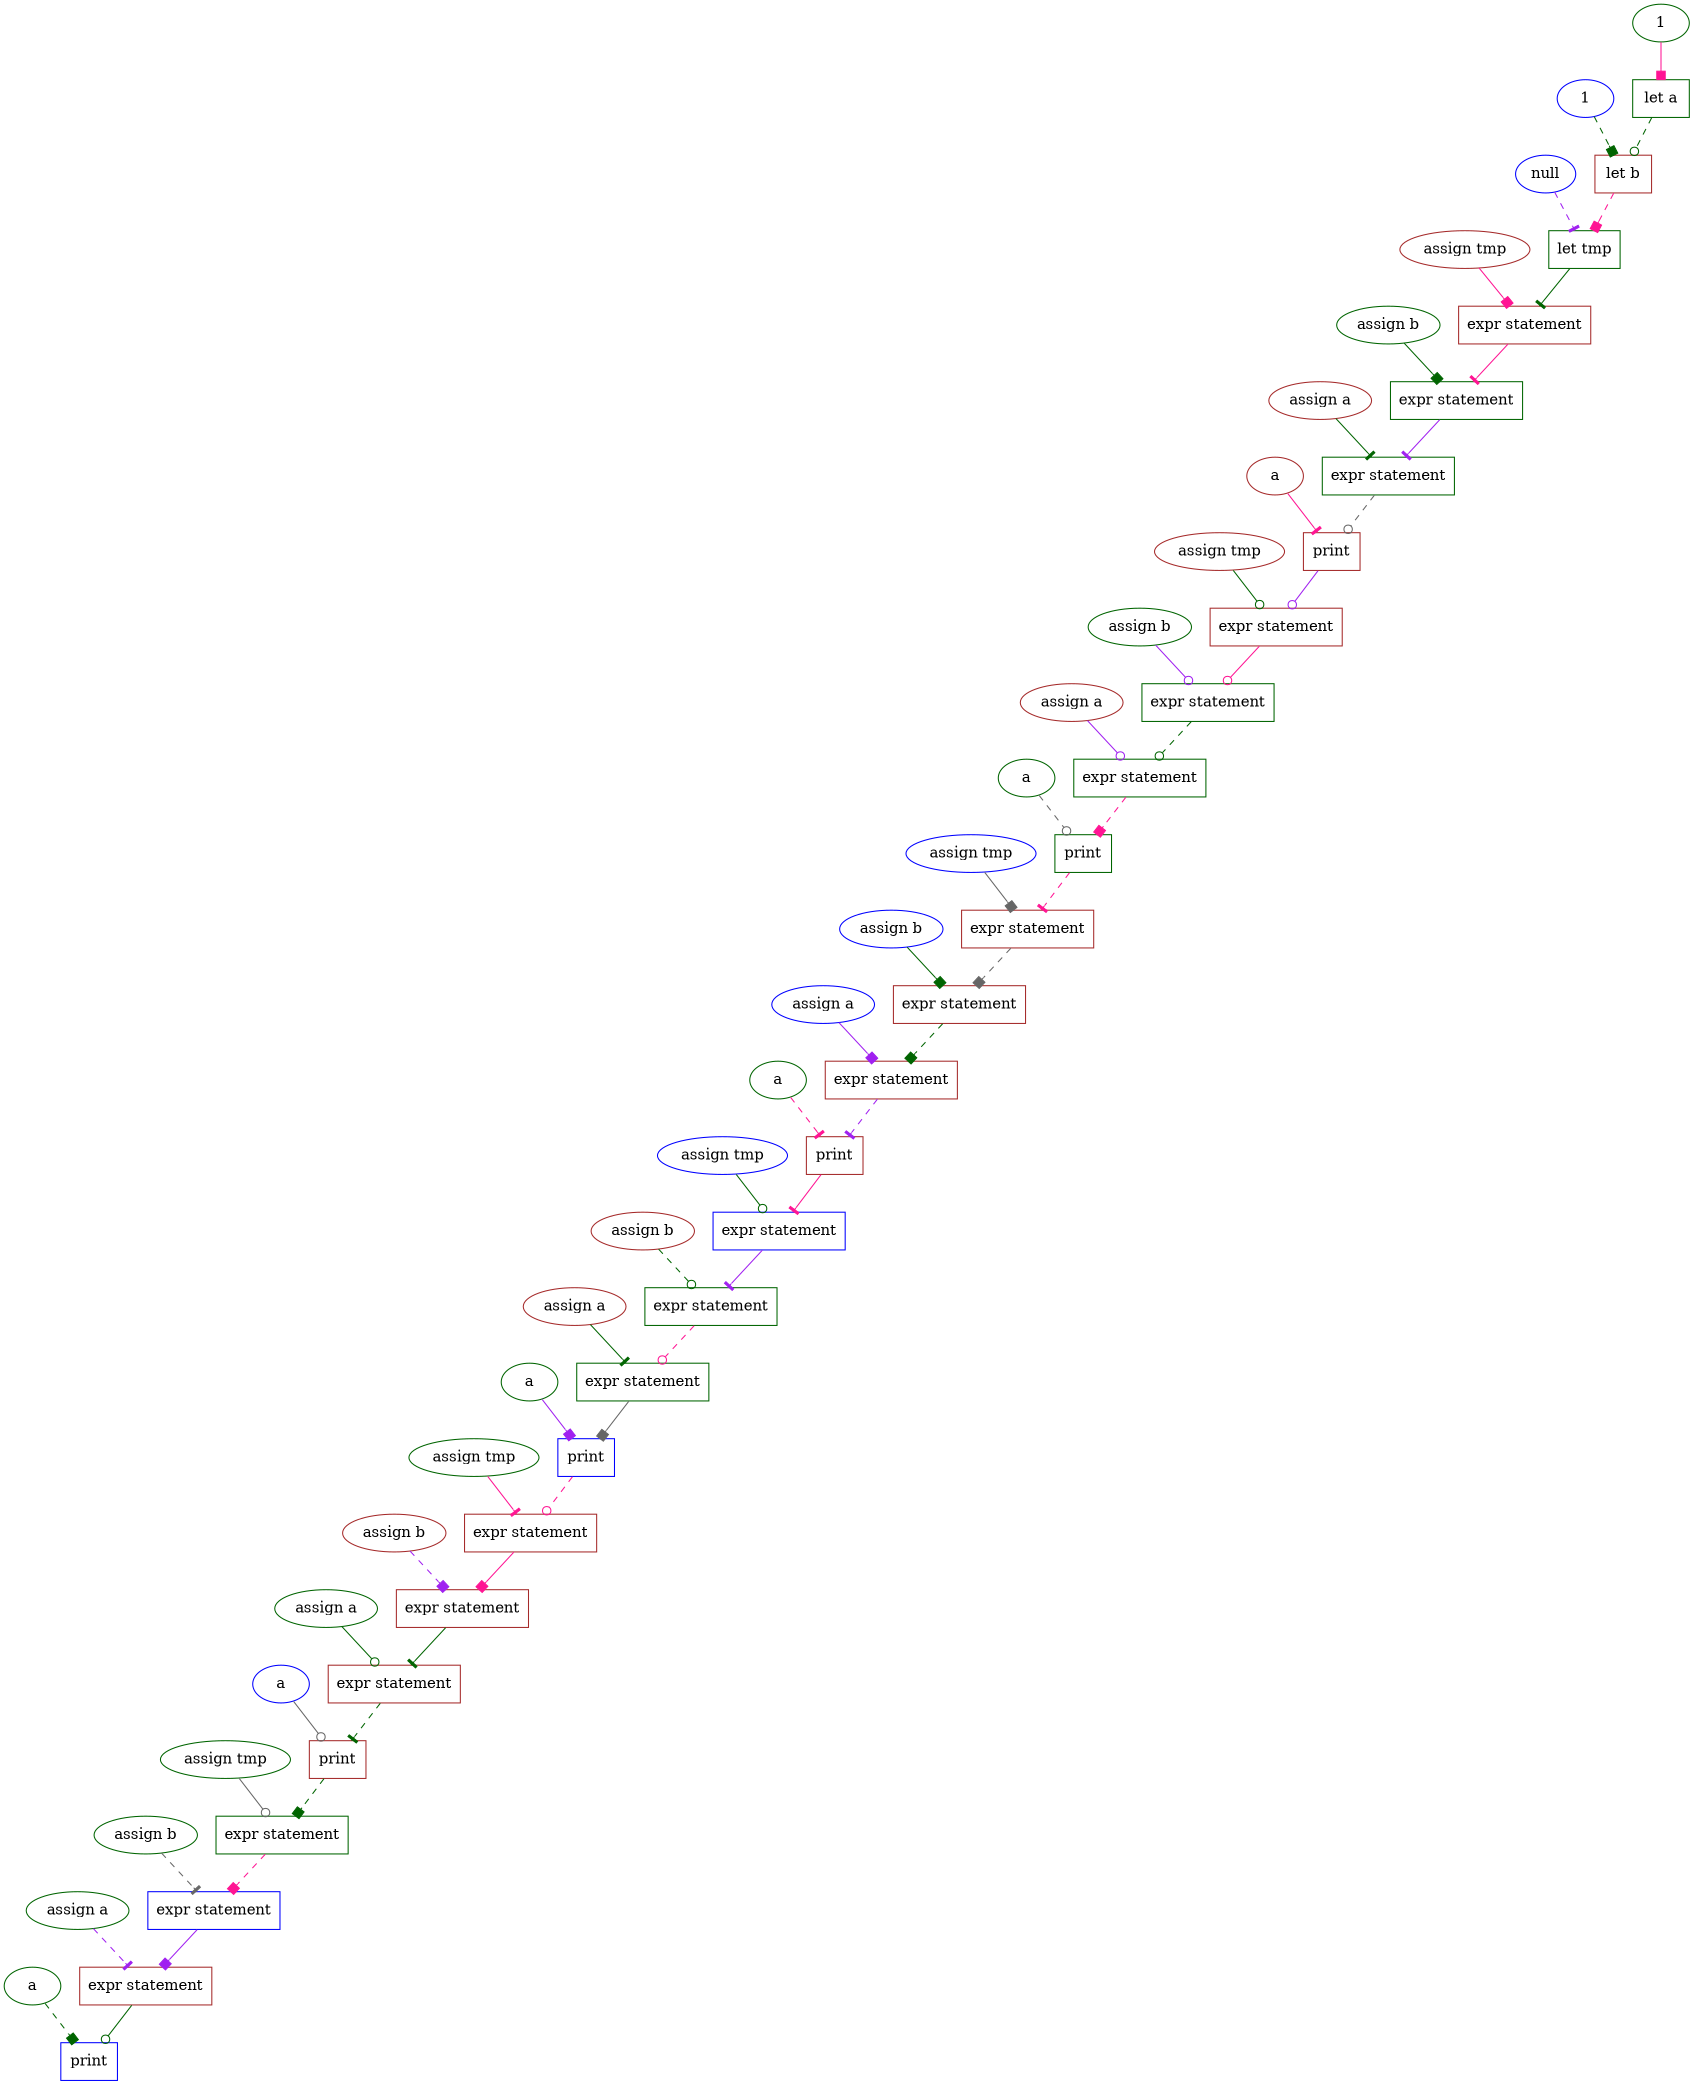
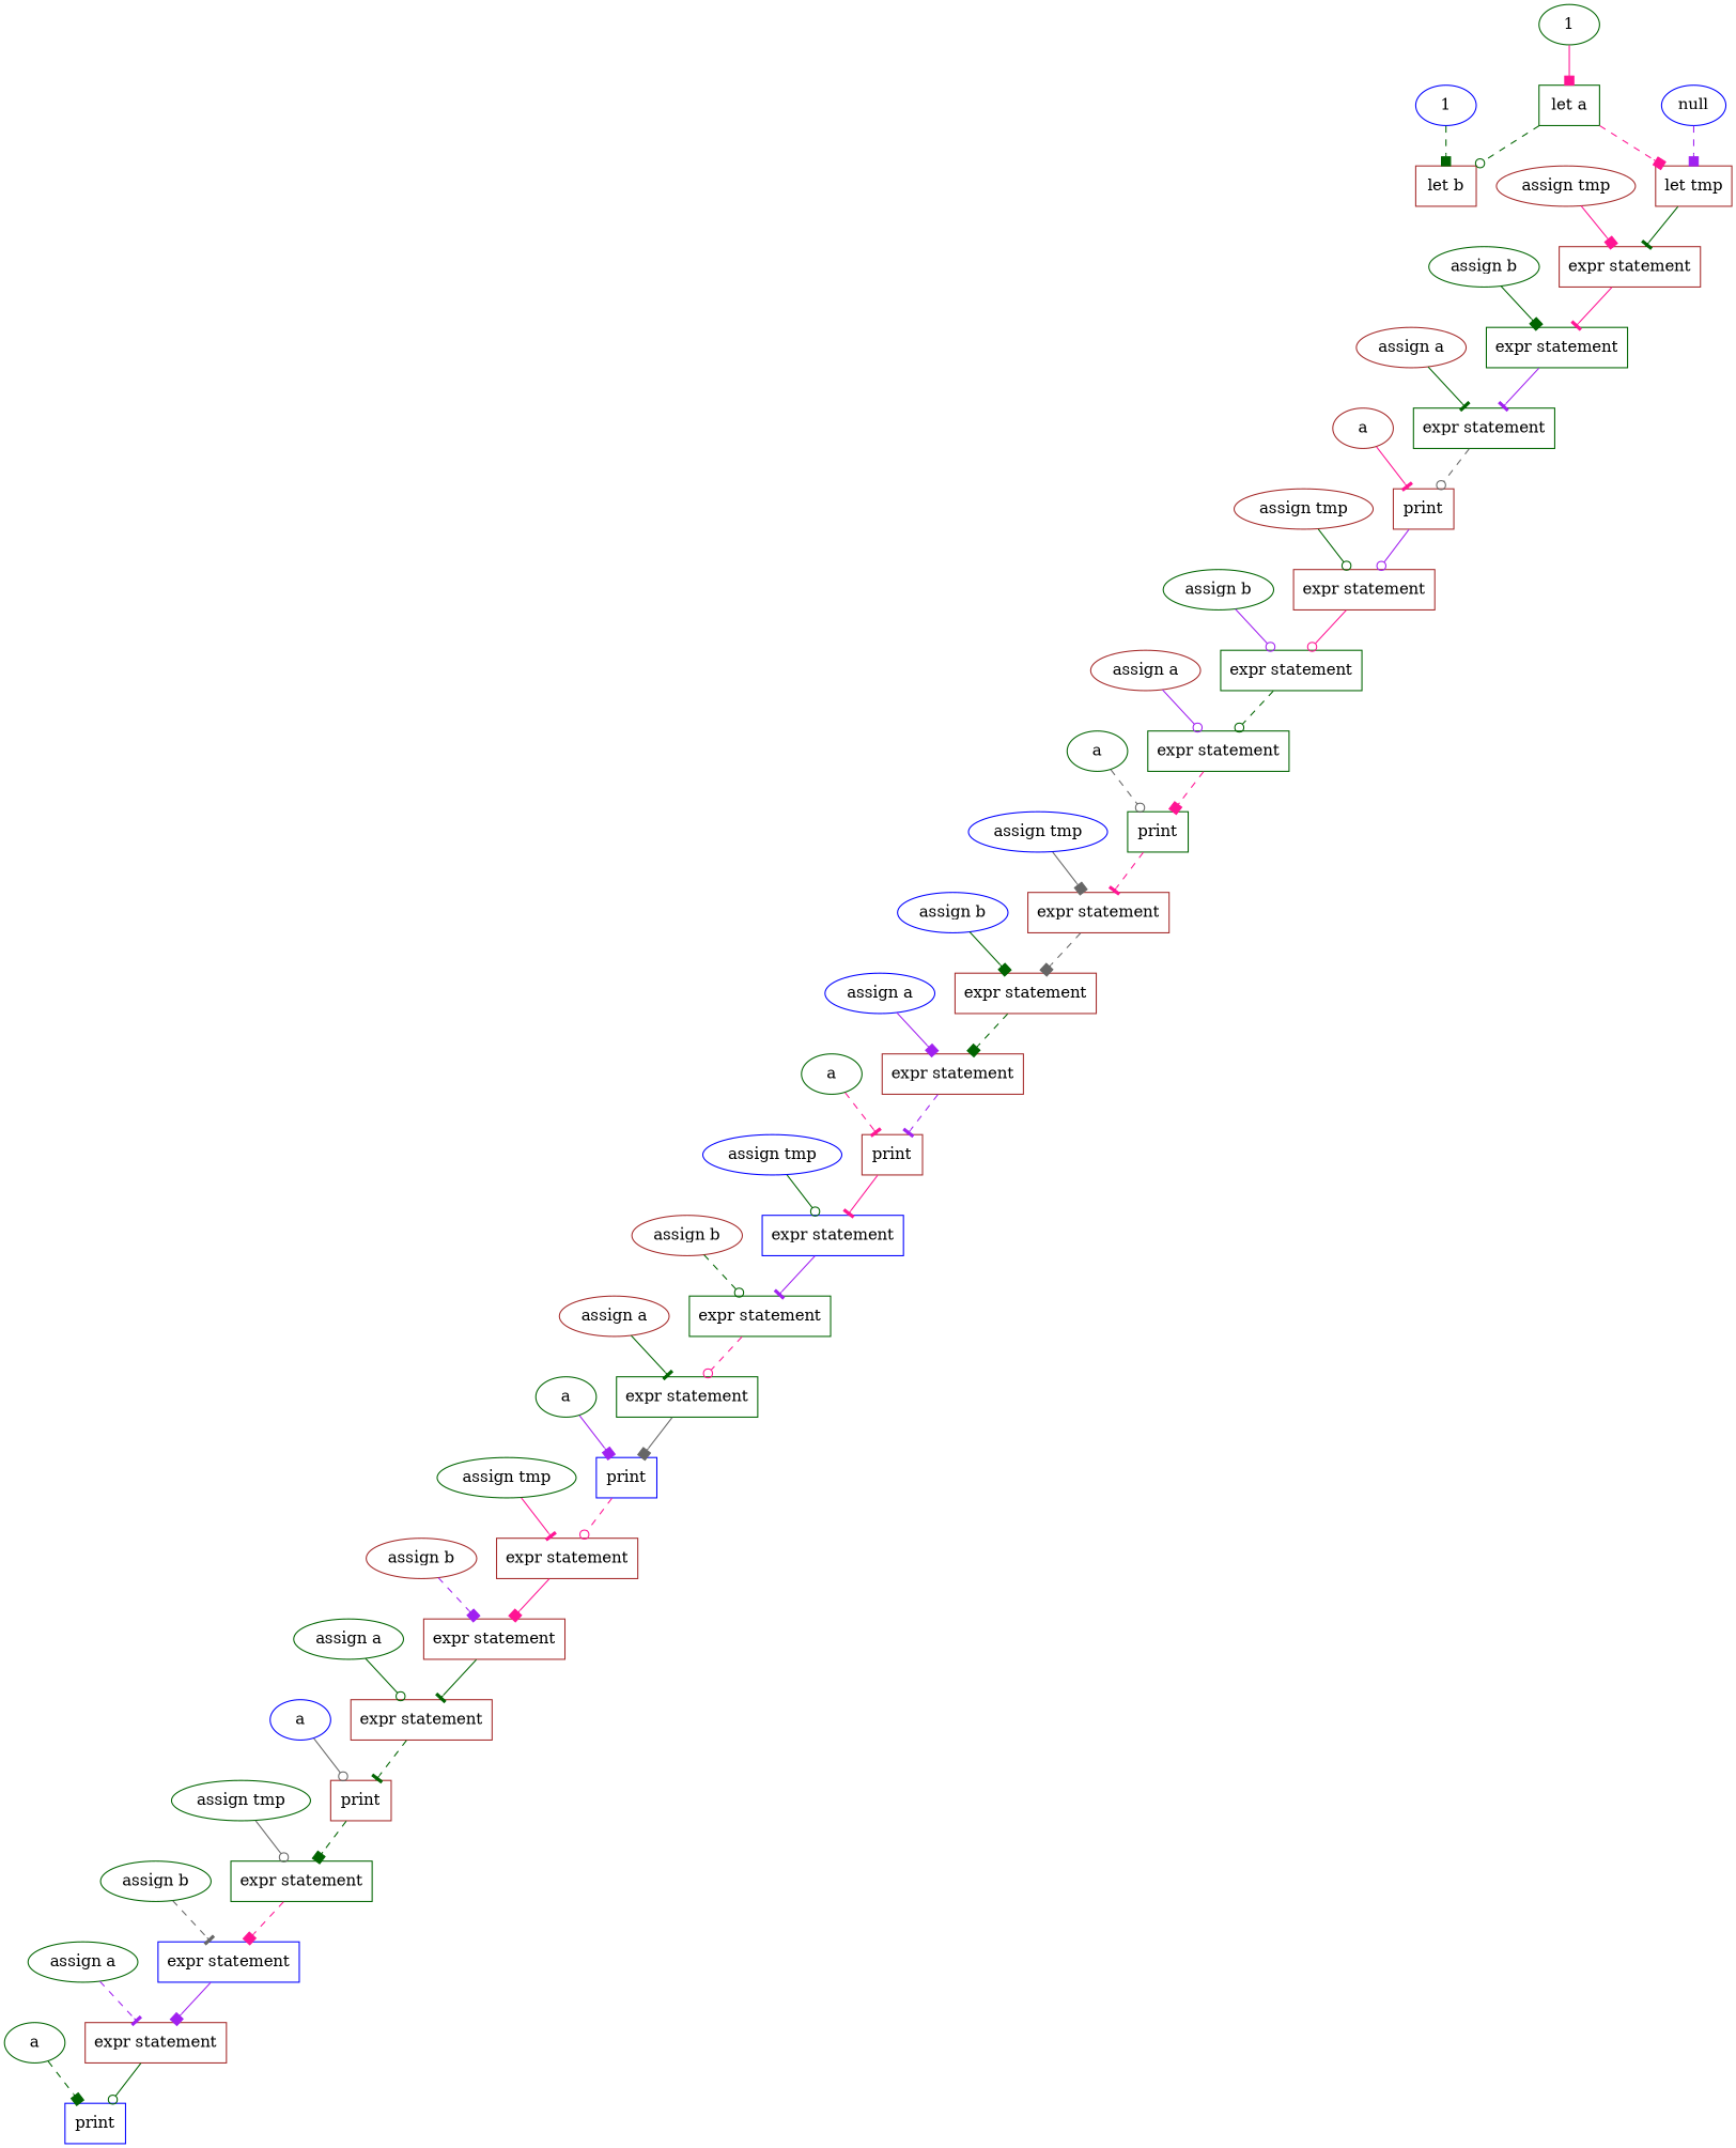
  digraph {
    node [color=darkgreen]
    edge [arrowhead=box color=darkgreen style=solid]
    n1 [label="let a" shape=box]
    n2 [color=brown label="let b" shape=box]
-   n3 [label="let tmp" shape=box]
+   n3 [color=brown label="let tmp" shape=box]
    n4 [label=1]
    n5 [color=brown label="expr statement" shape=box]
    n6 [color=blue label=1]
    n7 [label="expr statement" shape=box]
    n8 [color=blue label=null]
    n9 [label="expr statement" shape=box]
    n10 [color=brown label="assign tmp"]
    n11 [color=brown label=print shape=box]
    n12 [label="assign b"]
    n13 [color=brown label="expr statement" shape=box]
    n14 [color=brown label="assign a"]
    n15 [label="expr statement" shape=box]
    n16 [color=brown label=a]
    n17 [label="expr statement" shape=box]
    n18 [color=brown label="assign tmp"]
    n19 [label=print shape=box]
    n20 [label="assign b"]
    n21 [color=brown label="expr statement" shape=box]
    n22 [color=brown label="assign a"]
    n23 [color=brown label="expr statement" shape=box]
    n24 [label=a]
    n25 [color=brown label="expr statement" shape=box]
    n26 [color=blue label="assign tmp"]
    n27 [color=brown label=print shape=box]
    n28 [color=blue label="assign b"]
    n29 [color=blue label="expr statement" shape=box]
    n30 [color=blue label="assign a"]
    n31 [label="expr statement" shape=box]
    n32 [label=a]
    n33 [label="expr statement" shape=box]
    n34 [color=blue label="assign tmp"]
    n35 [color=blue label=print shape=box]
    n36 [color=brown label="assign b"]
    n37 [color=brown label="expr statement" shape=box]
    n38 [color=brown label="assign a"]
    n39 [color=brown label="expr statement" shape=box]
    n40 [label=a]
    n41 [color=brown label="expr statement" shape=box]
    n42 [label="assign tmp"]
    n43 [color=brown label=print shape=box]
    n44 [color=brown label="assign b"]
    n45 [label="expr statement" shape=box]
    n46 [label="assign a"]
    n47 [color=blue label="expr statement" shape=box]
    n48 [color=blue label=a]
    n49 [color=brown label="expr statement" shape=box]
    n50 [label="assign tmp"]
    n51 [color=blue label=print shape=box]
    n52 [label="assign b"]
    n53 [label="assign a"]
    n54 [label=a]
    n1 -> n2 [arrowhead=odot style=dashed]
-   n2 -> n3 [color=deeppink style=dashed]
+   n1 -> n3 [color=deeppink style=dashed]
    n3 -> n5 [arrowhead=tee]
    n4 -> n1 [color=deeppink]
    n5 -> n7 [arrowhead=tee color=deeppink]
    n6 -> n2 [style=dashed]
    n7 -> n9 [arrowhead=tee color=purple]
-   n8 -> n3 [arrowhead=tee color=purple style=dashed]
+   n8 -> n3 [color=purple style=dashed]
    n9 -> n11 [arrowhead=odot color=gray40 style=dashed]
    n10 -> n5 [color=deeppink]
    n11 -> n13 [arrowhead=odot color=purple]
    n12 -> n7
    n13 -> n15 [arrowhead=odot color=deeppink]
    n14 -> n9 [arrowhead=tee]
    n15 -> n17 [arrowhead=odot style=dashed]
    n16 -> n11 [arrowhead=tee color=deeppink]
    n17 -> n19 [color=deeppink style=dashed]
    n18 -> n13 [arrowhead=odot]
    n19 -> n21 [arrowhead=tee color=deeppink style=dashed]
    n20 -> n15 [arrowhead=odot color=purple]
    n21 -> n23 [color=gray40 style=dashed]
    n22 -> n17 [arrowhead=odot color=purple]
    n23 -> n25 [style=dashed]
    n24 -> n19 [arrowhead=odot color=gray40 style=dashed]
    n25 -> n27 [arrowhead=tee color=purple style=dashed]
    n26 -> n21 [color=gray40]
    n27 -> n29 [arrowhead=tee color=deeppink]
    n28 -> n23
    n29 -> n31 [arrowhead=tee color=purple]
    n30 -> n25 [color=purple]
    n31 -> n33 [arrowhead=odot color=deeppink style=dashed]
    n32 -> n27 [arrowhead=tee color=deeppink style=dashed]
    n33 -> n35 [color=gray40]
    n34 -> n29 [arrowhead=odot]
    n35 -> n37 [arrowhead=odot color=deeppink style=dashed]
    n36 -> n31 [arrowhead=odot style=dashed]
    n37 -> n39 [color=deeppink]
    n38 -> n33 [arrowhead=tee]
    n39 -> n41 [arrowhead=tee]
    n40 -> n35 [color=purple]
    n41 -> n43 [arrowhead=tee style=dashed]
    n42 -> n37 [arrowhead=tee color=deeppink]
    n43 -> n45 [style=dashed]
    n44 -> n39 [color=purple style=dashed]
    n45 -> n47 [color=deeppink style=dashed]
    n46 -> n41 [arrowhead=odot]
    n47 -> n49 [color=purple]
    n48 -> n43 [arrowhead=odot color=gray40]
    n49 -> n51 [arrowhead=odot]
    n50 -> n45 [arrowhead=odot color=gray40]
    n52 -> n47 [arrowhead=tee color=gray40 style=dashed]
    n53 -> n49 [arrowhead=tee color=purple style=dashed]
    n54 -> n51 [style=dashed]
  }
